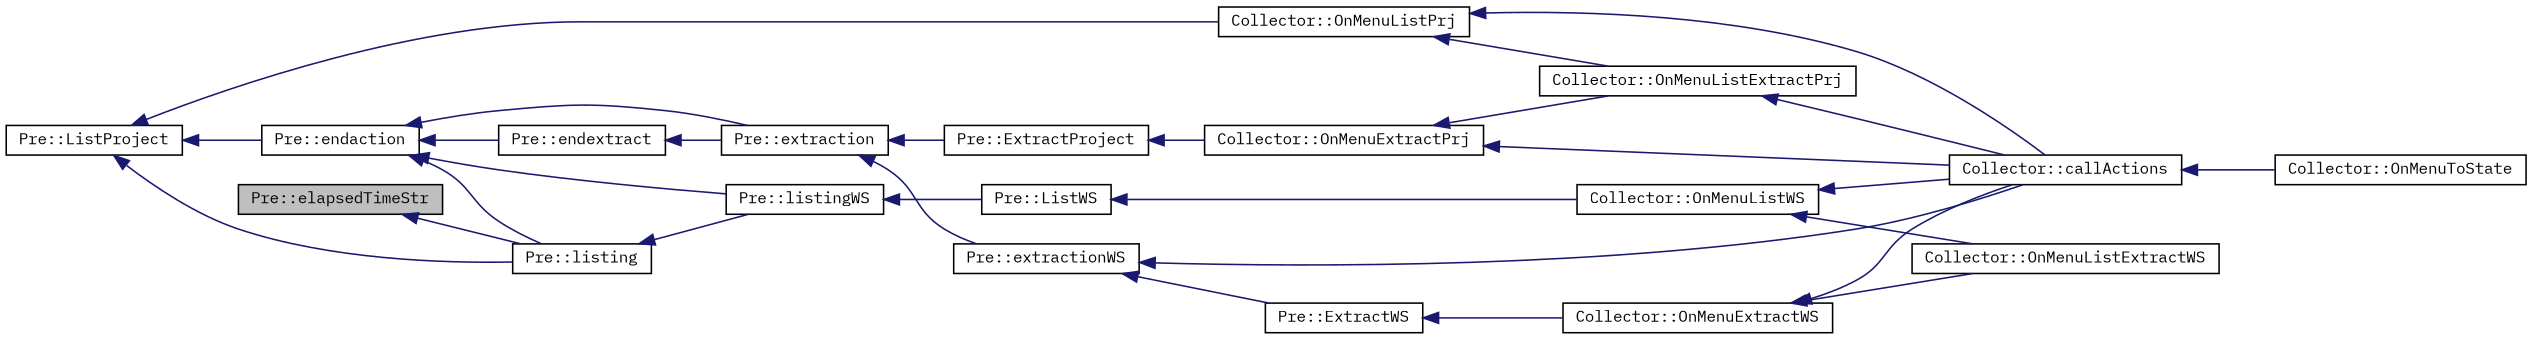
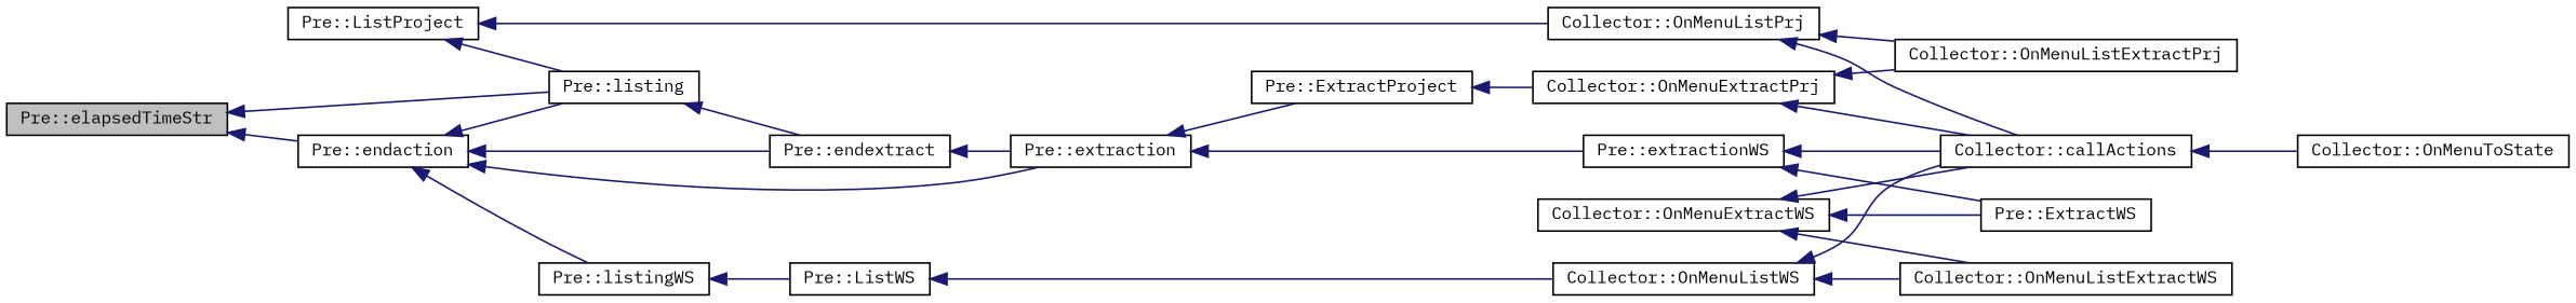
  digraph {
    fontname="IBM Plex Mono"
    rankdir=LR
    node [color=black fillcolor=white fontname="IBM Plex Mono" fontsize=10 shape=record style=filled]
    edge [color=midnightblue dir=back fontname="IBM Plex Mono" fontsize=10 labelfontname=Helvetica labelfontsize=10 style=solid]
    n1 [fillcolor=grey75 fontcolor=black height=0.2 label="Pre::elapsedTimeStr" width=0.4]
    n2 [height=0.2 label="Pre::listing" width=0.4]
    n3 [height=0.2 label="Pre::endaction" width=0.4]
    n4 [height=0.2 label="Pre::listingWS" width=0.4]
    n5 [height=0.2 label="Pre::extraction" width=0.4]
    n6 [height=0.2 label="Pre::endextract" width=0.4]
    n7 [height=0.2 label="Pre::ListProject" width=0.4]
    n8 [height=0.2 label="Collector::OnMenuListPrj" width=0.4]
    n9 [height=0.2 label="Pre::ListWS" width=0.4]
    n10 [height=0.2 label="Collector::callActions" width=0.4]
    n11 [height=0.2 label="Collector::OnMenuListExtractPrj" width=0.4]
    n12 [height=0.2 label="Collector::OnMenuToState" width=0.4]
    n13 [height=0.2 label="Collector::OnMenuListWS" width=0.4]
    n14 [height=0.2 label="Collector::OnMenuListExtractWS" width=0.4]
    n15 [height=0.2 label="Pre::ExtractProject" width=0.4]
    n16 [height=0.2 label="Pre::extractionWS" width=0.4]
    n17 [height=0.2 label="Collector::OnMenuExtractPrj" width=0.4]
    n18 [height=0.2 label="Pre::ExtractWS" width=0.4]
    n19 [height=0.2 label="Collector::OnMenuExtractWS" width=0.4]
    n1 -> n2
-   n7 -> n3
-   n2 -> n4
+   n1 -> n3
+   n2 -> n6
    n3 -> n2
    n3 -> n4
    n3 -> n5
    n3 -> n6
    n4 -> n9
    n5 -> n15
    n5 -> n16
    n6 -> n5
    n7 -> n2
    n7 -> n8
    n8 -> n10
    n8 -> n11
    n9 -> n13
    n10 -> n12
-   n11 -> n10
    n13 -> n10
    n13 -> n14
    n15 -> n17
    n16 -> n10
    n16 -> n18
    n17 -> n10
    n17 -> n11
-   n18 -> n19
+   n19 -> n18
    n19 -> n10
    n19 -> n14
  }
